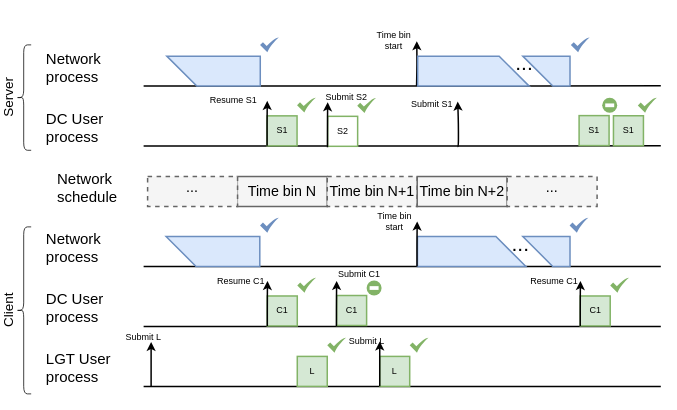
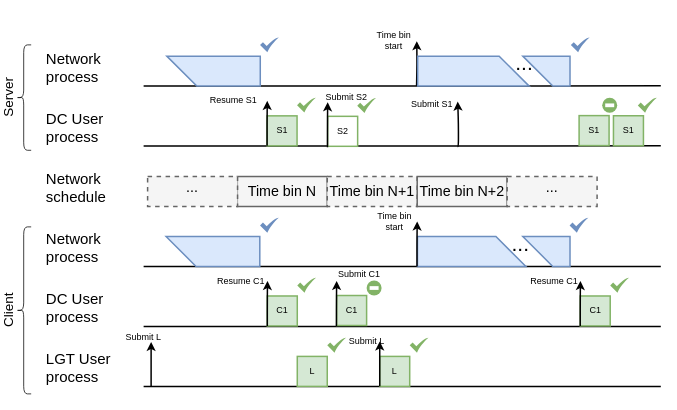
  <mxCell id="0" />
  <mxCell id="1" parent="0" />
- <mxCell id="2" value="Network schedule" style="text;html=1;strokeColor=none;fillColor=none;align=left;verticalAlign=middle;whiteSpace=wrap;rounded=0;fontSize=20;fontColor=#000000;fontFamily=Helvetica;spacing=0;" parent="1" vertex="1"><mxGeometry x="75" y="220" width="100" height="60" as="geometry" /></mxCell>
+ <mxCell id="2" value="Network schedule" style="text;html=1;strokeColor=none;fillColor=none;align=left;verticalAlign=middle;whiteSpace=wrap;rounded=0;fontSize=20;fontColor=#000000;fontFamily=Helvetica;spacing=0;" parent="1" vertex="1"><mxGeometry x="60" y="220" width="100" height="60" as="geometry" /></mxCell>
  <mxCell id="3" value="Network process" style="text;html=1;strokeColor=none;fillColor=none;align=left;verticalAlign=middle;whiteSpace=wrap;rounded=0;fontSize=20;fontColor=#000000;fontFamily=Helvetica;spacing=0;" parent="1" vertex="1"><mxGeometry x="60" y="300" width="100" height="60" as="geometry" /></mxCell>
  <mxCell id="4" value="DC User process" style="text;html=1;strokeColor=none;fillColor=none;align=left;verticalAlign=middle;whiteSpace=wrap;rounded=0;fontSize=20;fontColor=#000000;fontFamily=Helvetica;spacing=0;" parent="1" vertex="1"><mxGeometry x="60" y="380" width="100" height="60" as="geometry" /></mxCell>
  <mxCell id="5" style="edgeStyle=orthogonalEdgeStyle;rounded=1;orthogonalLoop=1;jettySize=auto;html=1;strokeWidth=2;endArrow=none;endFill=0;" parent="1" edge="1"><mxGeometry relative="1" as="geometry"><mxPoint x="880" y="355" as="targetPoint" /><mxPoint x="190" y="355" as="sourcePoint" /></mxGeometry></mxCell>
  <mxCell id="6" style="edgeStyle=orthogonalEdgeStyle;rounded=1;orthogonalLoop=1;jettySize=auto;html=1;strokeWidth=2;endArrow=none;endFill=0;" parent="1" edge="1"><mxGeometry relative="1" as="geometry"><mxPoint x="880" y="435" as="targetPoint" /><mxPoint x="190" y="435" as="sourcePoint" /></mxGeometry></mxCell>
  <mxCell id="7" value="Time bin N" style="rounded=0;whiteSpace=wrap;html=1;strokeWidth=2;fillColor=#f5f5f5;strokeColor=#666666;fontFamily=Helvetica;fontSize=19;" parent="1" vertex="1"><mxGeometry x="315" y="235" width="120" height="40" as="geometry" /></mxCell>
  <mxCell id="8" value="Time bin N+1" style="rounded=0;whiteSpace=wrap;html=1;strokeWidth=2;fillColor=#f5f5f5;strokeColor=#666666;fontFamily=Helvetica;fontSize=19;dashed=1;" parent="1" vertex="1"><mxGeometry x="435" y="235" width="120" height="40" as="geometry" /></mxCell>
  <mxCell id="9" value="C1" style="rounded=0;whiteSpace=wrap;html=1;strokeWidth=2;fillColor=#d5e8d4;strokeColor=#82b366;" parent="1" vertex="1"><mxGeometry x="355" y="394.38" width="40" height="40" as="geometry" /></mxCell>
  <mxCell id="10" value="" style="shape=card;whiteSpace=wrap;html=1;size=100;rotation=-90;fillColor=#dae8fc;strokeColor=#6c8ebf;strokeWidth=2;" parent="1" vertex="1"><mxGeometry x="262.5" y="272.5" width="40" height="125" as="geometry" /></mxCell>
  <mxCell id="11" value="LGT User process" style="text;html=1;strokeColor=none;fillColor=none;align=left;verticalAlign=middle;whiteSpace=wrap;rounded=0;fontSize=20;fontColor=#000000;fontFamily=Helvetica;spacing=0;" parent="1" vertex="1"><mxGeometry x="60" y="460" width="100" height="60" as="geometry" /></mxCell>
  <mxCell id="12" style="edgeStyle=orthogonalEdgeStyle;rounded=1;orthogonalLoop=1;jettySize=auto;html=1;strokeWidth=2;endArrow=none;endFill=0;" parent="1" edge="1"><mxGeometry relative="1" as="geometry"><mxPoint x="880" y="515" as="targetPoint" /><mxPoint x="190" y="515" as="sourcePoint" /></mxGeometry></mxCell>
  <mxCell id="13" value="L" style="rounded=0;whiteSpace=wrap;html=1;strokeWidth=2;fillColor=#d5e8d4;strokeColor=#82b366;" parent="1" vertex="1"><mxGeometry x="395" y="475" width="40" height="40" as="geometry" /></mxCell>
  <mxCell id="14" value="" style="html=1;aspect=fixed;strokeColor=none;shadow=0;align=center;verticalAlign=top;shape=mxgraph.gcp2.check;fontFamily=Times New Roman;fontSize=20;fillColor=#6C8EBF;" parent="1" vertex="1"><mxGeometry x="345.32" y="290" width="25" height="20" as="geometry" /></mxCell>
  <mxCell id="15" style="edgeStyle=orthogonalEdgeStyle;rounded=1;orthogonalLoop=1;jettySize=auto;html=1;strokeWidth=2;" parent="1" edge="1"><mxGeometry relative="1" as="geometry"><mxPoint x="355.25" y="374.38" as="targetPoint" /><mxPoint x="355" y="434.38" as="sourcePoint" /><Array as="points"><mxPoint x="355" y="404" /></Array></mxGeometry></mxCell>
  <mxCell id="16" value="Resume C1" style="text;html=1;align=center;verticalAlign=middle;whiteSpace=wrap;rounded=0;" parent="1" vertex="1"><mxGeometry x="285" y="360" width="70" height="30" as="geometry" /></mxCell>
  <mxCell id="17" value="" style="html=1;aspect=fixed;strokeColor=none;shadow=0;align=center;verticalAlign=top;shape=mxgraph.gcp2.check;fontFamily=Times New Roman;fontSize=20;fillColor=#82B366;" parent="1" vertex="1"><mxGeometry x="395" y="370" width="25" height="20" as="geometry" /></mxCell>
  <mxCell id="18" value="" style="html=1;aspect=fixed;strokeColor=none;shadow=0;align=center;verticalAlign=top;shape=mxgraph.gcp2.check;fontFamily=Times New Roman;fontSize=20;fillColor=#82B366;" parent="1" vertex="1"><mxGeometry x="435" y="450" width="25" height="20" as="geometry" /></mxCell>
  <mxCell id="19" value="Network process" style="text;html=1;strokeColor=none;fillColor=none;align=left;verticalAlign=middle;whiteSpace=wrap;rounded=0;fontSize=20;fontColor=#000000;fontFamily=Helvetica;spacing=0;" parent="1" vertex="1"><mxGeometry x="60" y="59.37" width="100" height="60" as="geometry" /></mxCell>
  <mxCell id="20" value="DC User process" style="text;html=1;strokeColor=none;fillColor=none;align=left;verticalAlign=middle;whiteSpace=wrap;rounded=0;fontSize=20;fontColor=#000000;fontFamily=Helvetica;spacing=0;" parent="1" vertex="1"><mxGeometry x="60" y="139.37" width="100" height="60" as="geometry" /></mxCell>
  <mxCell id="21" style="edgeStyle=orthogonalEdgeStyle;rounded=1;orthogonalLoop=1;jettySize=auto;html=1;strokeWidth=2;endArrow=none;endFill=0;" parent="1" edge="1"><mxGeometry relative="1" as="geometry"><mxPoint x="880" y="114" as="targetPoint" /><mxPoint x="190" y="114.37" as="sourcePoint" /><Array as="points"><mxPoint x="710" y="114" /><mxPoint x="710" y="114" /></Array></mxGeometry></mxCell>
  <mxCell id="22" style="edgeStyle=orthogonalEdgeStyle;rounded=1;orthogonalLoop=1;jettySize=auto;html=1;strokeWidth=2;endArrow=none;endFill=0;" parent="1" edge="1"><mxGeometry relative="1" as="geometry"><mxPoint x="880" y="194" as="targetPoint" /><mxPoint x="190" y="194.37" as="sourcePoint" /><Array as="points"><mxPoint x="710" y="194" /><mxPoint x="710" y="194" /></Array></mxGeometry></mxCell>
  <mxCell id="23" value="S1" style="rounded=0;whiteSpace=wrap;html=1;strokeWidth=2;fillColor=#d5e8d4;strokeColor=#82b366;" parent="1" vertex="1"><mxGeometry x="354.71" y="154.07" width="40" height="40" as="geometry" /></mxCell>
  <mxCell id="24" value="" style="shape=card;whiteSpace=wrap;html=1;size=100;rotation=-90;fillColor=#dae8fc;strokeColor=#6c8ebf;strokeWidth=2;" parent="1" vertex="1"><mxGeometry x="263.29" y="32.03" width="40" height="124.69" as="geometry" /></mxCell>
  <mxCell id="25" value="" style="html=1;aspect=fixed;strokeColor=none;shadow=0;align=center;verticalAlign=top;shape=mxgraph.gcp2.check;fontFamily=Times New Roman;fontSize=20;fillColor=#6C8EBF;" parent="1" vertex="1"><mxGeometry x="345.32" y="49.37" width="25" height="20" as="geometry" /></mxCell>
  <mxCell id="26" style="edgeStyle=orthogonalEdgeStyle;rounded=1;orthogonalLoop=1;jettySize=auto;html=1;strokeWidth=2;" parent="1" edge="1"><mxGeometry relative="1" as="geometry"><mxPoint x="354.96" y="134.07" as="targetPoint" /><mxPoint x="354.71" y="194.07" as="sourcePoint" /><Array as="points"><mxPoint x="355" y="164" /><mxPoint x="355" y="164" /></Array></mxGeometry></mxCell>
  <mxCell id="27" value="Resume S1" style="text;html=1;align=center;verticalAlign=middle;whiteSpace=wrap;rounded=0;" parent="1" vertex="1"><mxGeometry x="275.32" y="119.37" width="70" height="30" as="geometry" /></mxCell>
  <mxCell id="28" value="" style="html=1;aspect=fixed;strokeColor=none;shadow=0;align=center;verticalAlign=top;shape=mxgraph.gcp2.check;fontFamily=Times New Roman;fontSize=20;fillColor=#82B366;" parent="1" vertex="1"><mxGeometry x="394.71" y="129.69" width="25" height="20" as="geometry" /></mxCell>
  <mxCell id="29" value="Submit S2" style="text;html=1;align=center;verticalAlign=middle;whiteSpace=wrap;rounded=0;" parent="1" vertex="1"><mxGeometry x="430.83" y="115" width="60" height="30" as="geometry" /></mxCell>
  <mxCell id="30" value="S2" style="rounded=0;whiteSpace=wrap;html=1;strokeWidth=2;fillColor=#ffffff;strokeColor=#82b366;" parent="1" vertex="1"><mxGeometry x="435.54" y="154.7" width="40" height="40" as="geometry" /></mxCell>
  <mxCell id="31" style="edgeStyle=orthogonalEdgeStyle;rounded=1;orthogonalLoop=1;jettySize=auto;html=1;strokeWidth=2;" parent="1" edge="1"><mxGeometry relative="1" as="geometry"><mxPoint x="435.54" y="135.95" as="targetPoint" /><mxPoint x="435.29" y="195.95" as="sourcePoint" /><Array as="points"><mxPoint x="435" y="166" /></Array></mxGeometry></mxCell>
  <mxCell id="32" style="edgeStyle=orthogonalEdgeStyle;rounded=1;orthogonalLoop=1;jettySize=auto;html=1;strokeWidth=2;" parent="1" edge="1"><mxGeometry relative="1" as="geometry"><mxPoint x="609.1" y="135.01" as="targetPoint" /><mxPoint x="608.85" y="195.01" as="sourcePoint" /><Array as="points"><mxPoint x="610" y="195" /><mxPoint x="610" y="165" /><mxPoint x="609" y="165" /></Array></mxGeometry></mxCell>
  <mxCell id="33" value="Submit S1" style="text;html=1;align=center;verticalAlign=middle;whiteSpace=wrap;rounded=0;" parent="1" vertex="1"><mxGeometry x="545.32" y="124.07" width="60" height="30" as="geometry" /></mxCell>
  <mxCell id="34" value="Time bin N+2" style="rounded=0;whiteSpace=wrap;html=1;strokeWidth=2;fillColor=#f5f5f5;strokeColor=#666666;fontFamily=Helvetica;fontSize=19;" parent="1" vertex="1"><mxGeometry x="555" y="235" width="120" height="40" as="geometry" /></mxCell>
  <mxCell id="35" value="C1" style="rounded=0;whiteSpace=wrap;html=1;strokeWidth=2;fillColor=#d5e8d4;strokeColor=#82b366;" parent="1" vertex="1"><mxGeometry x="447.5" y="393.76" width="40" height="40" as="geometry" /></mxCell>
  <mxCell id="36" style="edgeStyle=orthogonalEdgeStyle;rounded=1;orthogonalLoop=1;jettySize=auto;html=1;strokeWidth=2;" parent="1" edge="1"><mxGeometry relative="1" as="geometry"><mxPoint x="447.5" y="374.38" as="targetPoint" /><mxPoint x="447.25" y="434.38" as="sourcePoint" /><Array as="points"><mxPoint x="447" y="404" /><mxPoint x="448" y="404" /></Array></mxGeometry></mxCell>
  <mxCell id="37" value="" style="group" parent="1" vertex="1" connectable="0"><mxGeometry x="487.5" y="373.76" width="20" height="20" as="geometry" /></mxCell>
  <mxCell id="38" value="" style="ellipse;whiteSpace=wrap;html=1;aspect=fixed;strokeWidth=2;fillColor=#82B366;fontFamily=Times New Roman;fontSize=20;align=left;strokeColor=none;" parent="37" vertex="1"><mxGeometry width="20" height="20" as="geometry" /></mxCell>
  <mxCell id="39" value="" style="rounded=0;whiteSpace=wrap;html=1;strokeWidth=2;fontFamily=Times New Roman;fontSize=20;align=left;strokeColor=none;fillColor=#FFFFFF;" parent="37" vertex="1"><mxGeometry x="4" y="7.5" width="12" height="5" as="geometry" /></mxCell>
  <mxCell id="40" value="Submit C1" style="text;html=1;align=center;verticalAlign=middle;whiteSpace=wrap;rounded=0;" parent="1" vertex="1"><mxGeometry x="447.5" y="350" width="60" height="30" as="geometry" /></mxCell>
  <mxCell id="41" value="L" style="rounded=0;whiteSpace=wrap;html=1;strokeWidth=2;fillColor=#d5e8d4;strokeColor=#82b366;" parent="1" vertex="1"><mxGeometry x="505" y="475" width="40" height="40" as="geometry" /></mxCell>
  <mxCell id="42" style="edgeStyle=orthogonalEdgeStyle;rounded=1;orthogonalLoop=1;jettySize=auto;html=1;strokeWidth=2;" parent="1" edge="1"><mxGeometry relative="1" as="geometry"><mxPoint x="505" y="455" as="targetPoint" /><mxPoint x="505" y="515" as="sourcePoint" /></mxGeometry></mxCell>
  <mxCell id="43" value="Submit L" style="text;html=1;align=center;verticalAlign=middle;whiteSpace=wrap;rounded=0;" parent="1" vertex="1"><mxGeometry x="457.5" y="440" width="60" height="30" as="geometry" /></mxCell>
  <mxCell id="44" value="" style="html=1;aspect=fixed;strokeColor=none;shadow=0;align=center;verticalAlign=top;shape=mxgraph.gcp2.check;fontFamily=Times New Roman;fontSize=20;fillColor=#82B366;" parent="1" vertex="1"><mxGeometry x="545" y="450" width="25" height="20" as="geometry" /></mxCell>
  <mxCell id="45" value="" style="shape=card;whiteSpace=wrap;html=1;size=100;rotation=90;fillColor=#dae8fc;strokeColor=#6c8ebf;strokeWidth=2;" parent="1" vertex="1"><mxGeometry x="607.66" y="262.65" width="40" height="144.69" as="geometry" /></mxCell>
  <mxCell id="46" style="edgeStyle=orthogonalEdgeStyle;rounded=1;orthogonalLoop=1;jettySize=auto;html=1;strokeWidth=2;" parent="1" edge="1"><mxGeometry relative="1" as="geometry"><mxPoint x="554.96" y="295" as="targetPoint" /><mxPoint x="554.71" y="355" as="sourcePoint" /><Array as="points"><mxPoint x="555" y="325" /></Array></mxGeometry></mxCell>
  <mxCell id="47" value="Time bin start" style="text;html=1;align=center;verticalAlign=middle;whiteSpace=wrap;rounded=0;" parent="1" vertex="1"><mxGeometry x="494.71" y="280" width="60" height="30" as="geometry" /></mxCell>
  <mxCell id="48" style="edgeStyle=orthogonalEdgeStyle;rounded=1;orthogonalLoop=1;jettySize=auto;html=1;strokeWidth=2;" parent="1" edge="1"><mxGeometry relative="1" as="geometry"><mxPoint x="554.42" y="54.37" as="targetPoint" /><mxPoint x="554.17" y="114.37" as="sourcePoint" /></mxGeometry></mxCell>
  <mxCell id="49" value="Time bin start" style="text;html=1;align=center;verticalAlign=middle;whiteSpace=wrap;rounded=0;" parent="1" vertex="1"><mxGeometry x="494.17" y="39.37" width="60" height="30" as="geometry" /></mxCell>
  <mxCell id="50" value="" style="shape=card;whiteSpace=wrap;html=1;size=100;rotation=90;fillColor=#dae8fc;strokeColor=#6c8ebf;strokeWidth=2;" parent="1" vertex="1"><mxGeometry x="610" y="20" width="40" height="148.75" as="geometry" /></mxCell>
  <mxCell id="51" value="..." style="text;html=1;align=center;verticalAlign=middle;whiteSpace=wrap;rounded=0;fontSize=28;" parent="1" vertex="1"><mxGeometry x="667.82" y="69.37" width="60" height="30" as="geometry" /></mxCell>
  <mxCell id="52" value="" style="rounded=0;whiteSpace=wrap;html=1;strokeWidth=2;fillColor=#f5f5f5;strokeColor=#666666;fontFamily=Helvetica;fontSize=19;dashed=1;" parent="1" vertex="1"><mxGeometry x="675" y="235" width="120" height="40" as="geometry" /></mxCell>
  <mxCell id="53" value="..." style="text;html=1;align=center;verticalAlign=middle;whiteSpace=wrap;rounded=0;fontSize=19;fontFamily=Helvetica;" parent="1" vertex="1"><mxGeometry x="705" y="235" width="60" height="30" as="geometry" /></mxCell>
  <mxCell id="54" value="Server" style="shape=curlyBracket;whiteSpace=wrap;html=1;rounded=1;labelPosition=left;verticalLabelPosition=middle;align=center;verticalAlign=middle;horizontal=0;fontSize=18;" parent="1" vertex="1"><mxGeometry x="20" y="59.37" width="20" height="140.63" as="geometry" /></mxCell>
  <mxCell id="55" value="Client" style="shape=curlyBracket;whiteSpace=wrap;html=1;rounded=1;labelPosition=left;verticalLabelPosition=middle;align=center;verticalAlign=middle;horizontal=0;fontSize=18;" parent="1" vertex="1"><mxGeometry x="20" y="302.19" width="20" height="222.81" as="geometry" /></mxCell>
  <mxCell id="56" value="" style="rounded=0;whiteSpace=wrap;html=1;strokeWidth=2;fillColor=#f5f5f5;strokeColor=#666666;fontFamily=Helvetica;fontSize=19;dashed=1;" parent="1" vertex="1"><mxGeometry x="195.32" y="235" width="120" height="40" as="geometry" /></mxCell>
  <mxCell id="57" style="edgeStyle=orthogonalEdgeStyle;rounded=1;orthogonalLoop=1;jettySize=auto;html=1;strokeWidth=2;" parent="1" edge="1"><mxGeometry relative="1" as="geometry"><mxPoint x="200" y="455.62" as="targetPoint" /><mxPoint x="200" y="515.62" as="sourcePoint" /></mxGeometry></mxCell>
  <mxCell id="58" value="Submit L" style="text;html=1;align=center;verticalAlign=middle;whiteSpace=wrap;rounded=0;" parent="1" vertex="1"><mxGeometry x="160" y="434.38" width="60" height="30" as="geometry" /></mxCell>
  <mxCell id="59" value="" style="html=1;aspect=fixed;strokeColor=none;shadow=0;align=center;verticalAlign=top;shape=mxgraph.gcp2.check;fontFamily=Times New Roman;fontSize=20;fillColor=#82B366;" parent="1" vertex="1"><mxGeometry x="475" y="130.32" width="25" height="20" as="geometry" /></mxCell>
  <mxCell id="60" value="..." style="text;html=1;align=center;verticalAlign=middle;whiteSpace=wrap;rounded=0;fontSize=19;fontFamily=Helvetica;" parent="1" vertex="1"><mxGeometry x="225" y="235" width="60" height="30" as="geometry" /></mxCell>
  <mxCell id="61" value="" style="shape=card;whiteSpace=wrap;html=1;size=100;rotation=-90;fillColor=#dae8fc;strokeColor=#6c8ebf;strokeWidth=2;" parent="1" vertex="1"><mxGeometry x="707.39" y="62.89" width="40" height="62.97" as="geometry" /></mxCell>
  <mxCell id="62" value="S1" style="rounded=0;whiteSpace=wrap;html=1;strokeWidth=2;fillColor=#d5e8d4;strokeColor=#82b366;" parent="1" vertex="1"><mxGeometry x="771" y="153.75" width="40" height="40" as="geometry" /></mxCell>
  <mxCell id="63" value="" style="group" parent="1" vertex="1" connectable="0"><mxGeometry x="801.83" y="130" width="20" height="20" as="geometry" /></mxCell>
  <mxCell id="64" value="" style="ellipse;whiteSpace=wrap;html=1;aspect=fixed;strokeWidth=2;fillColor=#82B366;fontFamily=Times New Roman;fontSize=20;align=left;strokeColor=none;" parent="63" vertex="1"><mxGeometry width="20" height="20" as="geometry" /></mxCell>
  <mxCell id="65" value="" style="rounded=0;whiteSpace=wrap;html=1;strokeWidth=2;fontFamily=Times New Roman;fontSize=20;align=left;strokeColor=none;fillColor=#FFFFFF;" parent="63" vertex="1"><mxGeometry x="4" y="7.5" width="12" height="5" as="geometry" /></mxCell>
  <mxCell id="66" value="S1" style="rounded=0;whiteSpace=wrap;html=1;strokeWidth=2;fillColor=#d5e8d4;strokeColor=#82b366;" parent="1" vertex="1"><mxGeometry x="816.83" y="153.93" width="40" height="40" as="geometry" /></mxCell>
  <mxCell id="67" value="" style="html=1;aspect=fixed;strokeColor=none;shadow=0;align=center;verticalAlign=top;shape=mxgraph.gcp2.check;fontFamily=Times New Roman;fontSize=20;fillColor=#82B366;" parent="1" vertex="1"><mxGeometry x="849.33" y="130" width="25" height="20" as="geometry" /></mxCell>
  <mxCell id="68" value="..." style="text;html=1;align=center;verticalAlign=middle;whiteSpace=wrap;rounded=0;fontSize=28;" parent="1" vertex="1"><mxGeometry x="663.25" y="309.99" width="60" height="30" as="geometry" /></mxCell>
  <mxCell id="69" value="" style="shape=card;whiteSpace=wrap;html=1;size=100;rotation=-90;fillColor=#dae8fc;strokeColor=#6c8ebf;strokeWidth=2;" parent="1" vertex="1"><mxGeometry x="707.39" y="303.51" width="40" height="62.97" as="geometry" /></mxCell>
  <mxCell id="70" value="C1" style="rounded=0;whiteSpace=wrap;html=1;strokeWidth=2;fillColor=#d5e8d4;strokeColor=#82b366;" parent="1" vertex="1"><mxGeometry x="772.5" y="394.38" width="40" height="40" as="geometry" /></mxCell>
  <mxCell id="71" value="Resume C1" style="text;html=1;align=center;verticalAlign=middle;whiteSpace=wrap;rounded=0;" parent="1" vertex="1"><mxGeometry x="702.5" y="360" width="70" height="30" as="geometry" /></mxCell>
  <mxCell id="72" value="" style="html=1;aspect=fixed;strokeColor=none;shadow=0;align=center;verticalAlign=top;shape=mxgraph.gcp2.check;fontFamily=Times New Roman;fontSize=20;fillColor=#82B366;" parent="1" vertex="1"><mxGeometry x="812.5" y="370" width="25" height="20" as="geometry" /></mxCell>
  <mxCell id="73" style="edgeStyle=orthogonalEdgeStyle;rounded=1;orthogonalLoop=1;jettySize=auto;html=1;strokeWidth=2;" parent="1" edge="1"><mxGeometry relative="1" as="geometry"><mxPoint x="772.75" y="374.38" as="targetPoint" /><mxPoint x="772.5" y="434.38" as="sourcePoint" /><Array as="points"><mxPoint x="773" y="404" /></Array></mxGeometry></mxCell>
  <mxCell id="74" value="" style="html=1;aspect=fixed;strokeColor=none;shadow=0;align=center;verticalAlign=top;shape=mxgraph.gcp2.check;fontFamily=Times New Roman;fontSize=20;fillColor=#6C8EBF;" parent="1" vertex="1"><mxGeometry x="760" y="49.37" width="25" height="20" as="geometry" /></mxCell>
  <mxCell id="75" value="" style="html=1;aspect=fixed;strokeColor=none;shadow=0;align=center;verticalAlign=top;shape=mxgraph.gcp2.check;fontFamily=Times New Roman;fontSize=20;fillColor=#6C8EBF;" parent="1" vertex="1"><mxGeometry x="758.3" y="290" width="25" height="20" as="geometry" /></mxCell>
